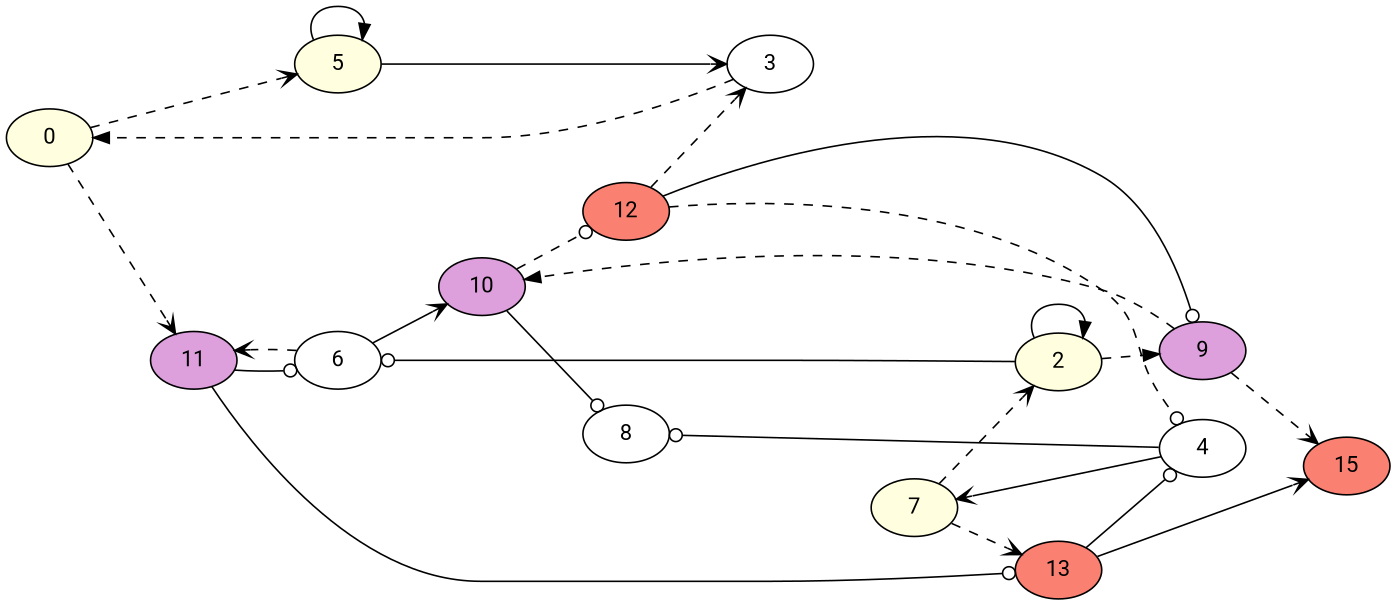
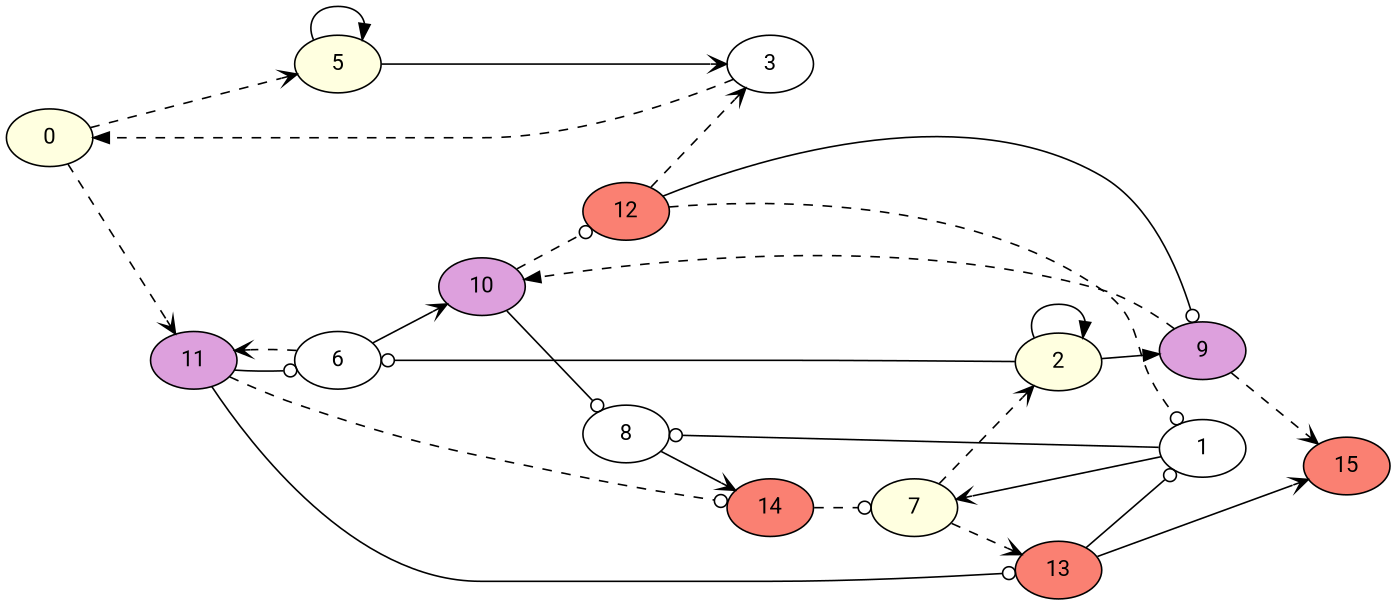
  digraph {
    fontname=Roboto
    rankdir=LR
    node [fillcolor=lightyellow fontname=Roboto style=filled]
    edge [arrowhead=vee fontname=Roboto style=solid]
    0
    5
    11 [fillcolor=plum]
    3 [fillcolor=white]
    6 [fillcolor=white]
    13 [fillcolor=salmon]
+   14 [fillcolor=salmon]
    10 [fillcolor=plum]
-   1 [fillcolor=white label=4]
+   1 [fillcolor=white]
    15 [fillcolor=salmon]
    7
    8 [fillcolor=white]
    2
    9 [fillcolor=plum]
    12 [fillcolor=salmon]
    0 -> 5 [style=dashed]
    0 -> 11 [style=dashed]
    5 -> 5 [arrowhead=normal]
    5 -> 3
    11 -> 6 [arrowhead=odot]
    11 -> 13 [arrowhead=odot]
+   11 -> 14 [arrowhead=odot style=dashed]
    3 -> 0 [arrowhead=normal style=dashed]
    6 -> 11 [style=dashed]
    6 -> 10
    13 -> 1 [arrowhead=odot]
    13 -> 15
+   14 -> 7 [arrowhead=odot style=dashed]
    10 -> 8 [arrowhead=odot]
    10 -> 12 [arrowhead=odot style=dashed]
    1 -> 7
    1 -> 8 [arrowhead=odot]
    7 -> 13 [style=dashed]
    7 -> 2 [style=dashed]
+   8 -> 14
    2 -> 6 [arrowhead=odot]
    2 -> 2 [arrowhead=normal]
-   2 -> 9 [arrowhead=normal style=dashed]
+   2 -> 9 [arrowhead=normal]
    9 -> 10 [arrowhead=normal style=dashed]
    9 -> 15 [style=dashed]
    12 -> 3 [style=dashed]
    12 -> 1 [arrowhead=odot style=dashed]
    12 -> 9 [arrowhead=odot]
  }
